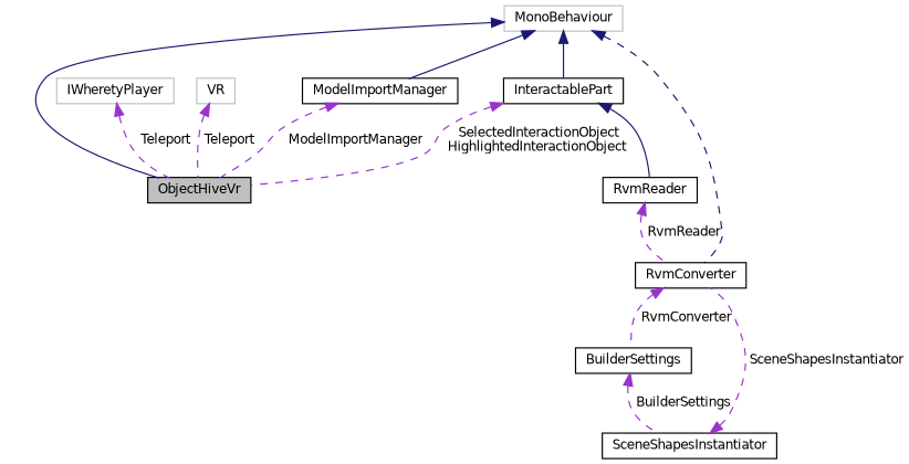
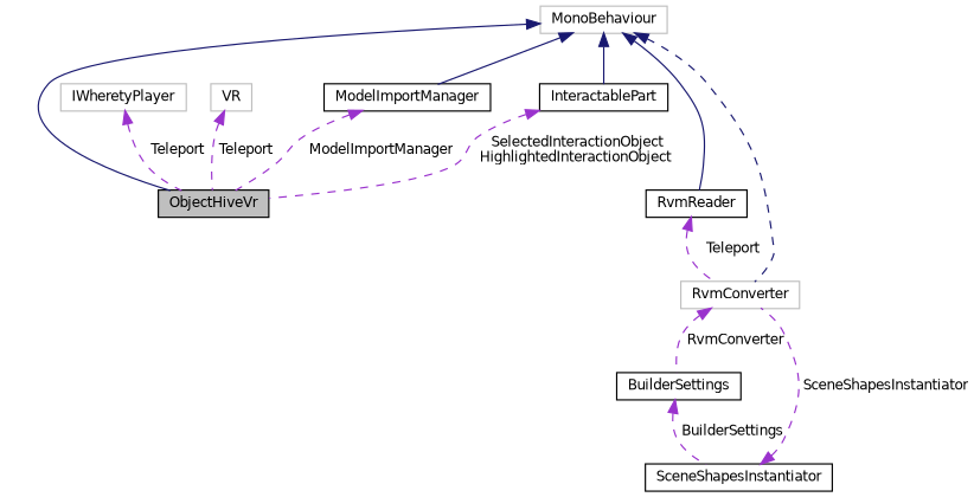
  digraph {
    node [color=black fillcolor=white fontname=Helvetica fontsize=10 shape=record style=filled]
    edge [color=darkorchid3 dir=back fontname=Helvetica fontsize=10 labelfontname=Helvetica labelfontsize=10 style=dashed]
    n1 [fillcolor=grey75 fontcolor=black height=0.2 label=ObjectHiveVr width=0.4]
    n2 [color=grey75 height=0.2 label=MonoBehaviour width=0.4]
    n3 [height=0.2 label=ModelImportManager width=0.4]
-   n4 [height=0.2 label=RvmConverter width=0.4]
+   n4 [color=grey75 height=0.2 label=RvmConverter width=0.4]
    n5 [height=0.2 label=RvmReader width=0.4]
    n6 [height=0.2 label=InteractablePart width=0.4]
    n7 [height=0.2 label=BuilderSettings width=0.4]
    n8 [height=0.2 label=SceneShapesInstantiator width=0.4]
    n9 [color=grey75 height=0.2 label=IWheretyPlayer width=0.4]
    n10 [color=grey75 height=0.2 label=VR width=0.4]
    n2 -> n1 [color=midnightblue style=solid]
    n2 -> n3 [color=midnightblue style=solid]
    n2 -> n4 [color=midnightblue]
-   n6 -> n5 [color=midnightblue style=solid]
+   n2 -> n5 [color=midnightblue style=solid]
    n2 -> n6 [color=midnightblue style=solid]
    n3 -> n1 [label=" ModelImportManager"]
    n4 -> n7 [label=" RvmConverter"]
-   n5 -> n4 [label=" RvmReader"]
+   n5 -> n4 [label=" Teleport"]
    n6 -> n1 [label=" SelectedInteractionObject\nHighlightedInteractionObject"]
    n7 -> n8 [label=" BuilderSettings"]
    n8 -> n4 [label=" SceneShapesInstantiator"]
    n9 -> n1 [label=" Teleport"]
    n10 -> n1 [label=" Teleport"]
  }
